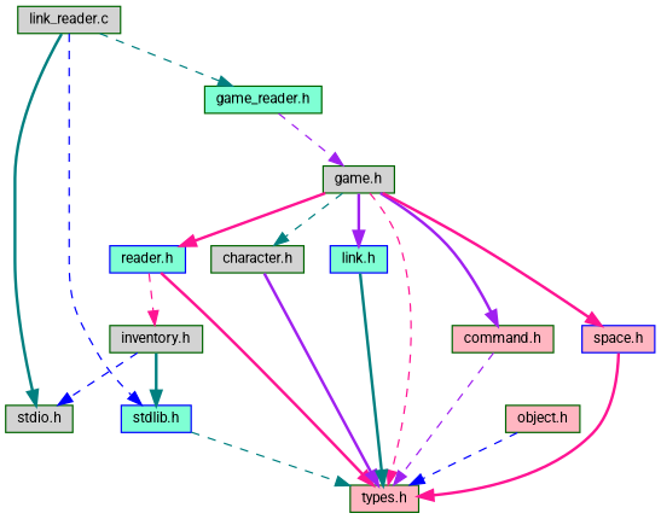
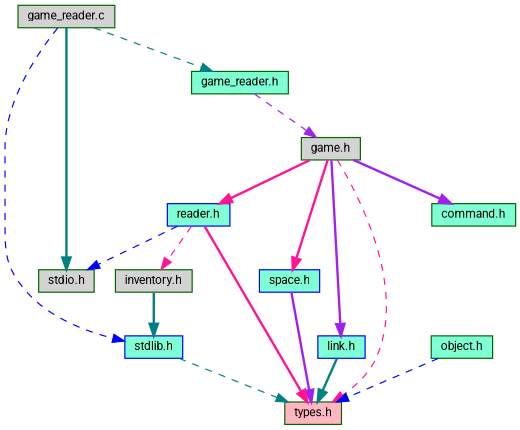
  digraph {
    fontname=Roboto
    node [color=darkgreen fillcolor=lightgrey fontname=Roboto fontsize=10 shape=record style=filled]
    edge [color=teal fontname=Roboto fontsize=10 labelfontname=Helvetica labelfontsize=10 style=bold]
-   n1 [fontcolor=black height=0.2 label="link_reader.c" width=0.4]
+   n1 [fontcolor=black height=0.2 label="game_reader.c" width=0.4]
    n2 [height=0.2 label="stdio.h" width=0.4]
    n3 [color=blue fillcolor=aquamarine height=0.2 label="stdlib.h" width=0.4]
    n4 [fillcolor=aquamarine height=0.2 label="game_reader.h" width=0.4]
    n5 [fillcolor=lightpink height=0.2 label="types.h" width=0.4]
    n6 [height=0.2 label="game.h" width=0.4]
-   n7 [fillcolor=lightpink height=0.2 label="command.h" width=0.4]
-   n8 [color=blue fillcolor=lightpink height=0.2 label="space.h" width=0.4]
+   n7 [fillcolor=aquamarine height=0.2 label="command.h" width=0.4]
+   n8 [color=blue fillcolor=aquamarine height=0.2 label="space.h" width=0.4]
    n9 [color=blue fillcolor=aquamarine height=0.2 label="reader.h" width=0.4]
-   n10 [height=0.2 label="character.h" width=0.4]
    n11 [color=blue fillcolor=aquamarine height=0.2 label="link.h" width=0.4]
-   n12 [fillcolor=lightpink height=0.2 label="object.h" width=0.4]
+   n12 [fillcolor=aquamarine height=0.2 label="object.h" width=0.4]
    n13 [height=0.2 label="inventory.h" width=0.4]
    n1 -> n2
    n1 -> n3 [color=blue style=dashed]
    n1 -> n4 [style=dashed]
    n3 -> n5 [style=dashed]
    n4 -> n6 [color=purple style=dashed]
    n6 -> n5 [color=deeppink style=dashed]
    n6 -> n7 [color=purple]
    n6 -> n8 [color=deeppink]
    n6 -> n9 [color=deeppink]
-   n6 -> n10 [style=dashed]
    n6 -> n11 [color=purple]
-   n7 -> n5 [color=purple style=dashed]
-   n8 -> n5 [color=deeppink]
+   n8 -> n5 [color=purple]
    n9 -> n5 [color=deeppink]
    n9 -> n13 [color=deeppink style=dashed]
-   n10 -> n5 [color=purple]
    n11 -> n5
    n12 -> n5 [color=blue style=dashed]
-   n13 -> n2 [color=blue style=dashed]
+   n9 -> n2 [color=blue style=dashed]
    n13 -> n3
  }
